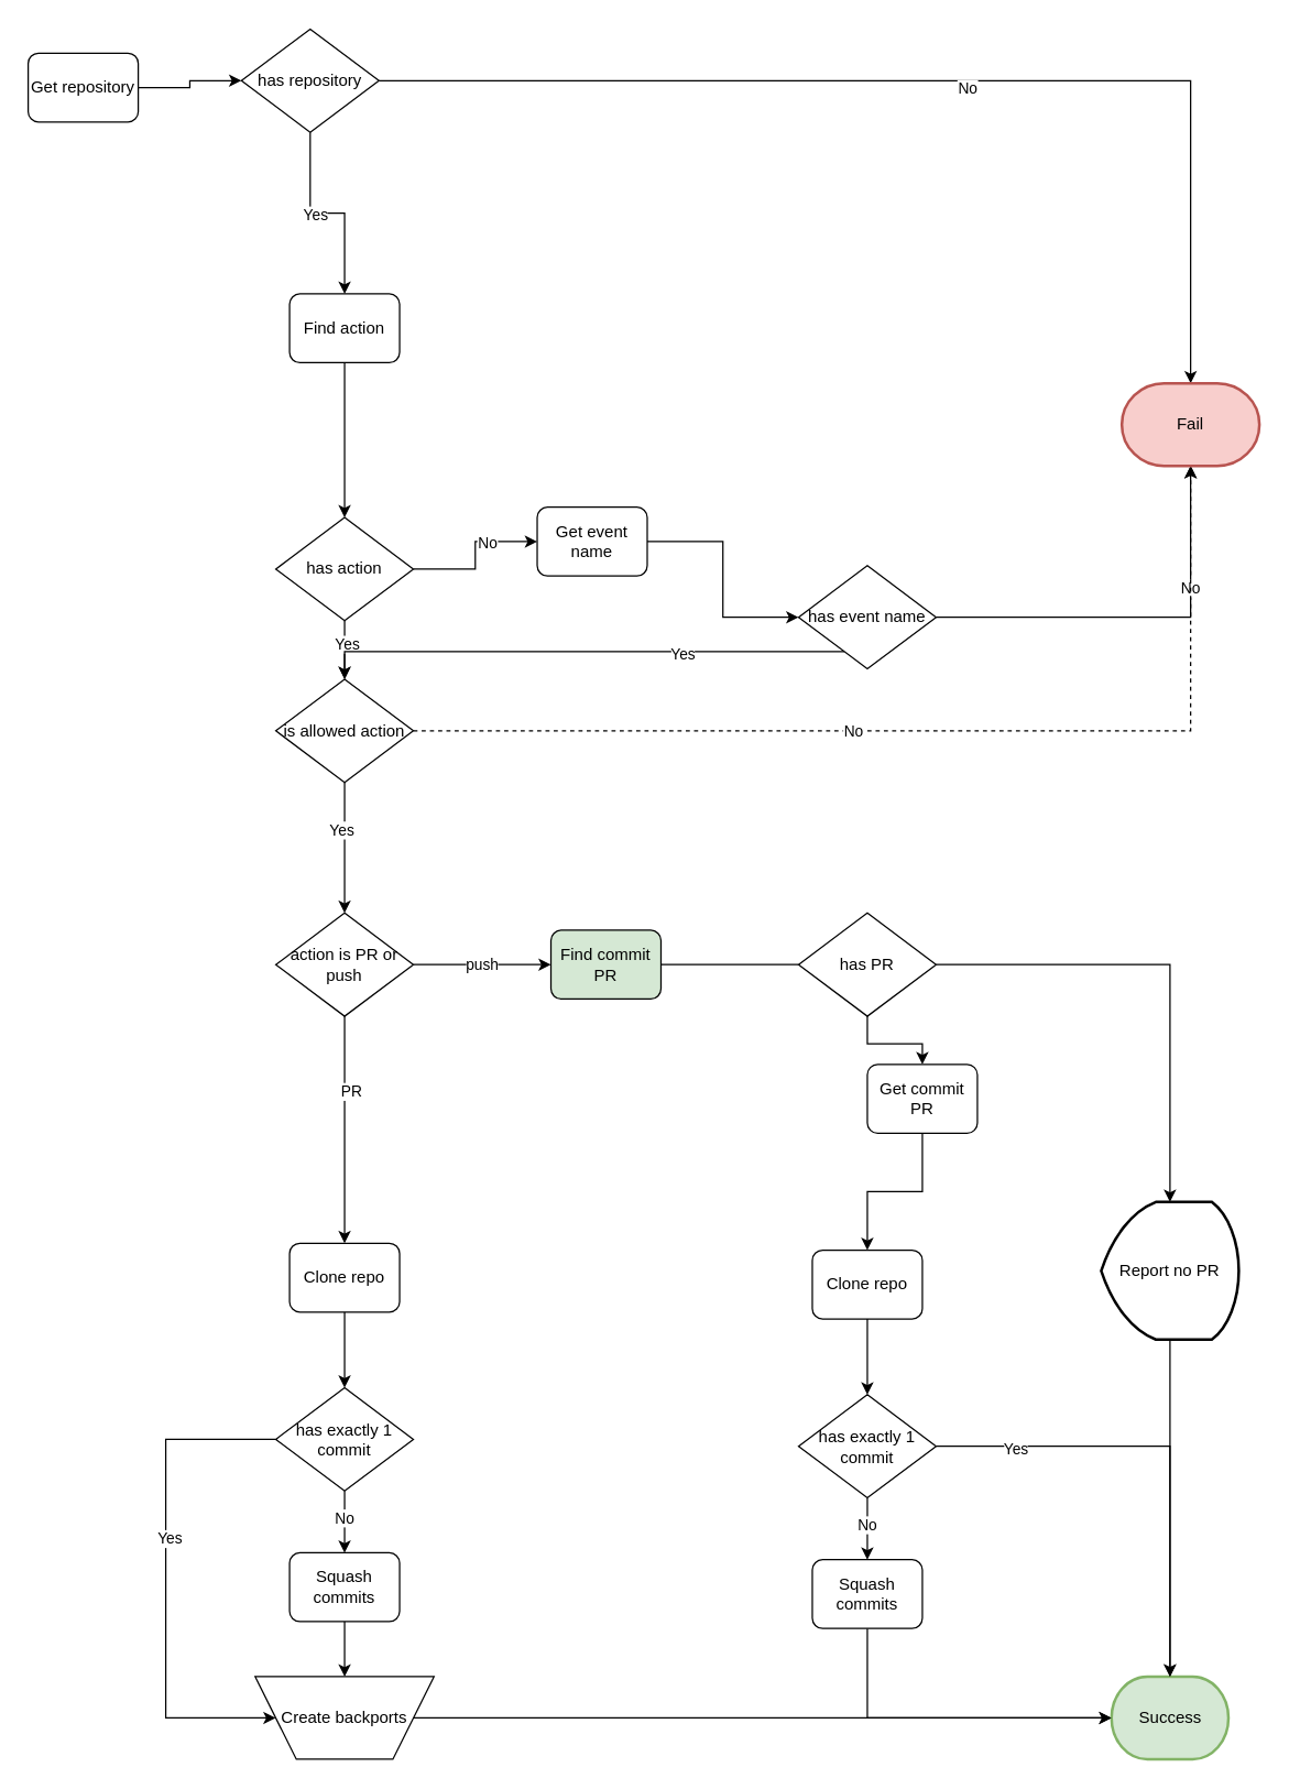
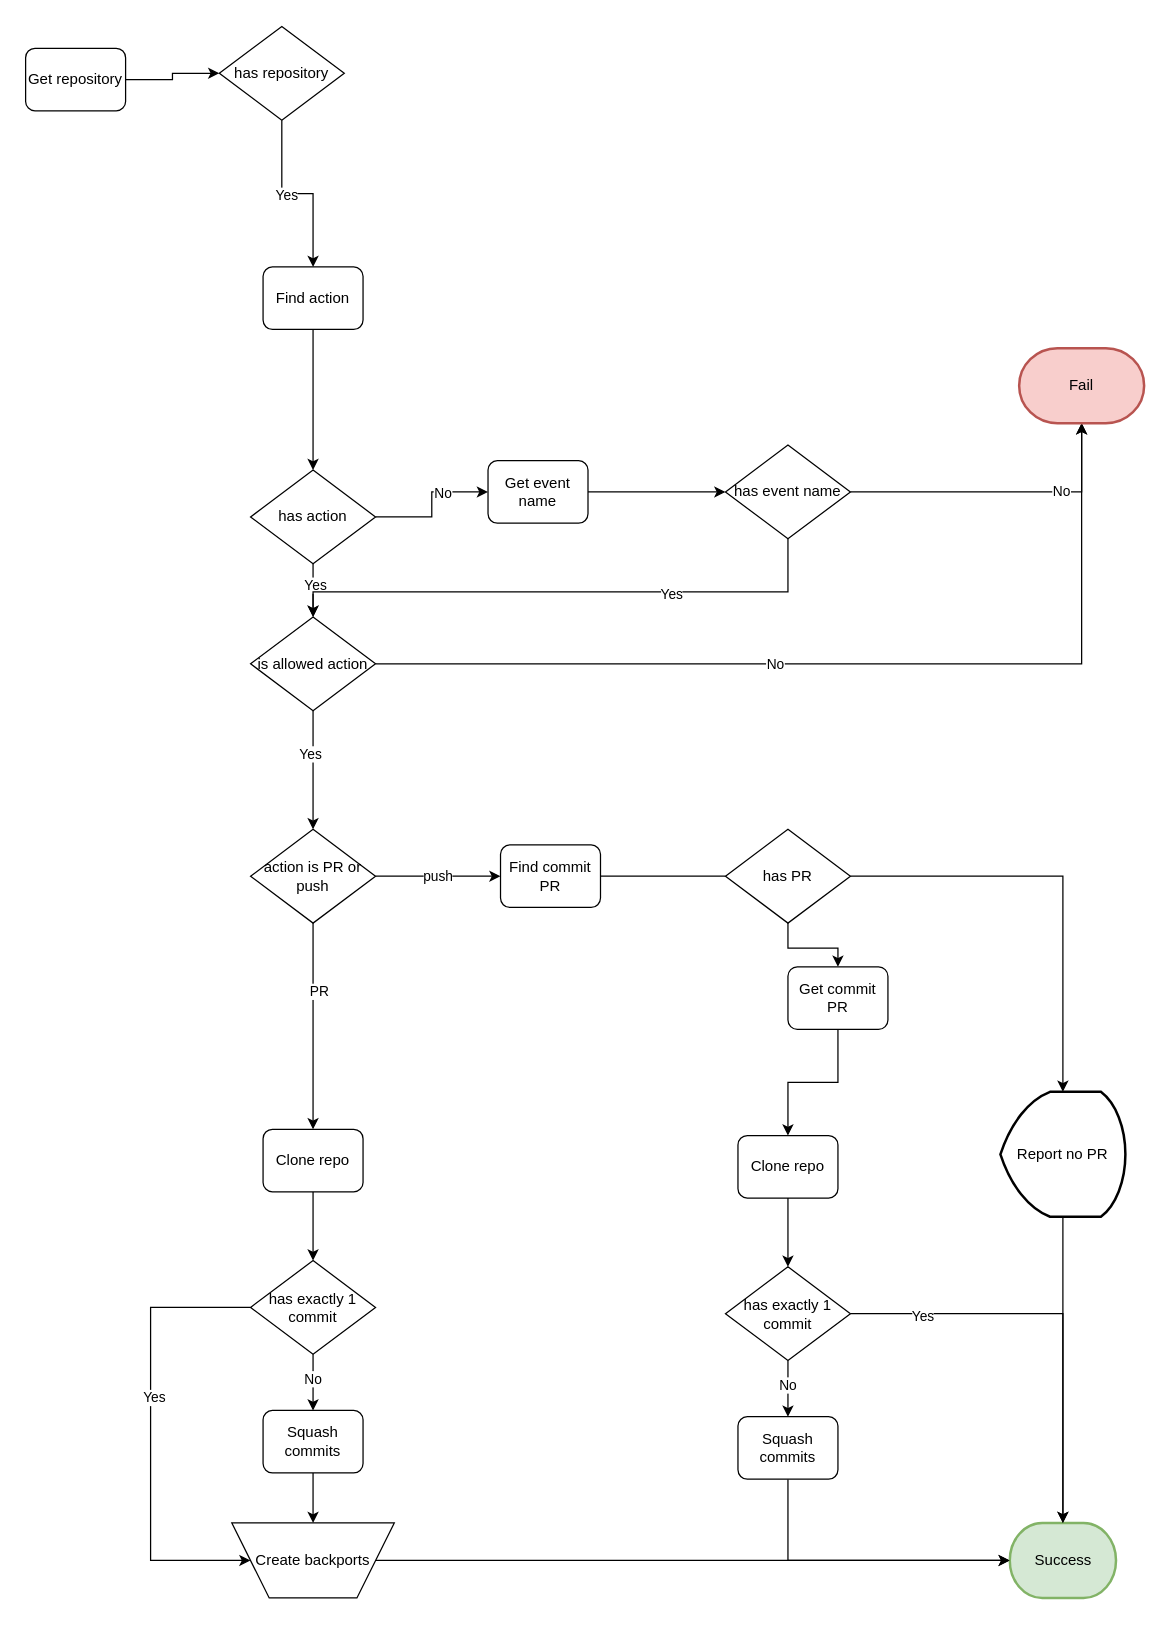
  <mxCell id="0" />
  <mxCell id="1" parent="0" />
  <mxCell id="2" style="edgeStyle=orthogonalEdgeStyle;rounded=0;orthogonalLoop=1;jettySize=auto;html=1;" edge="1" parent="1" source="3" target="8"><mxGeometry relative="1" as="geometry" /></mxCell>
  <mxCell id="3" value="Get repository" style="rounded=1;whiteSpace=wrap;html=1;fillColor=#FFFFFF;" vertex="1" parent="1"><mxGeometry x="20" y="38" width="80" height="50" as="geometry" /></mxCell>
- <mxCell id="4" style="edgeStyle=orthogonalEdgeStyle;rounded=0;orthogonalLoop=1;jettySize=auto;html=1;" edge="1" parent="1" source="8" target="28"><mxGeometry relative="1" as="geometry" /></mxCell>
- <mxCell id="5" value="No" style="edgeLabel;html=1;align=center;verticalAlign=middle;resizable=0;points=[];" vertex="1" connectable="0" parent="4"><mxGeometry x="0.054" y="-5" relative="1" as="geometry"><mxPoint as="offset" /></mxGeometry></mxCell>
  <mxCell id="6" style="edgeStyle=orthogonalEdgeStyle;rounded=0;orthogonalLoop=1;jettySize=auto;html=1;entryX=0.5;entryY=0;entryDx=0;entryDy=0;" edge="1" parent="1" source="8" target="10"><mxGeometry relative="1" as="geometry" /></mxCell>
  <mxCell id="7" value="Yes" style="edgeLabel;html=1;align=center;verticalAlign=middle;resizable=0;points=[];" vertex="1" connectable="0" parent="6"><mxGeometry x="-0.135" y="-1" relative="1" as="geometry"><mxPoint as="offset" /></mxGeometry></mxCell>
  <mxCell id="8" value="has repository" style="rhombus;whiteSpace=wrap;html=1;strokeColor=#000000;fillColor=#FFFFFF;" vertex="1" parent="1"><mxGeometry x="175" y="20.5" width="100" height="75" as="geometry" /></mxCell>
  <mxCell id="9" style="edgeStyle=orthogonalEdgeStyle;rounded=0;orthogonalLoop=1;jettySize=auto;html=1;" edge="1" parent="1" source="10" target="15"><mxGeometry relative="1" as="geometry" /></mxCell>
  <mxCell id="10" value="Find action" style="rounded=1;whiteSpace=wrap;html=1;fillColor=#FFFFFF;" vertex="1" parent="1"><mxGeometry x="210" y="213" width="80" height="50" as="geometry" /></mxCell>
  <mxCell id="11" style="edgeStyle=orthogonalEdgeStyle;rounded=0;orthogonalLoop=1;jettySize=auto;html=1;entryX=0;entryY=0.5;entryDx=0;entryDy=0;" edge="1" parent="1" source="15" target="17"><mxGeometry relative="1" as="geometry" /></mxCell>
  <mxCell id="12" value="No" style="edgeLabel;html=1;align=center;verticalAlign=middle;resizable=0;points=[];" vertex="1" connectable="0" parent="11"><mxGeometry x="0.32" relative="1" as="geometry"><mxPoint as="offset" /></mxGeometry></mxCell>
  <mxCell id="13" style="edgeStyle=orthogonalEdgeStyle;rounded=0;orthogonalLoop=1;jettySize=auto;html=1;" edge="1" parent="1" source="15" target="27"><mxGeometry relative="1" as="geometry" /></mxCell>
  <mxCell id="14" value="Yes" style="edgeLabel;html=1;align=center;verticalAlign=middle;resizable=0;points=[];" vertex="1" connectable="0" parent="13"><mxGeometry x="-0.189" y="1" relative="1" as="geometry"><mxPoint as="offset" /></mxGeometry></mxCell>
  <mxCell id="15" value="has action" style="rhombus;whiteSpace=wrap;html=1;strokeColor=#000000;fillColor=#FFFFFF;" vertex="1" parent="1"><mxGeometry x="200" y="375.5" width="100" height="75" as="geometry" /></mxCell>
  <mxCell id="16" style="edgeStyle=orthogonalEdgeStyle;rounded=0;orthogonalLoop=1;jettySize=auto;html=1;" edge="1" parent="1" source="17" target="22"><mxGeometry relative="1" as="geometry" /></mxCell>
  <mxCell id="17" value="Get event name" style="rounded=1;whiteSpace=wrap;html=1;fillColor=#FFFFFF;" vertex="1" parent="1"><mxGeometry x="390" y="368" width="80" height="50" as="geometry" /></mxCell>
  <mxCell id="18" style="edgeStyle=orthogonalEdgeStyle;rounded=0;orthogonalLoop=1;jettySize=auto;html=1;" edge="1" parent="1" source="22" target="28"><mxGeometry relative="1" as="geometry" /></mxCell>
  <mxCell id="19" value="No" style="edgeLabel;html=1;align=center;verticalAlign=middle;resizable=0;points=[];" vertex="1" connectable="0" parent="18"><mxGeometry x="0.403" y="1" relative="1" as="geometry"><mxPoint as="offset" /></mxGeometry></mxCell>
  <mxCell id="20" style="edgeStyle=orthogonalEdgeStyle;rounded=0;orthogonalLoop=1;jettySize=auto;html=1;" edge="1" parent="1" source="22" target="27"><mxGeometry relative="1" as="geometry"><Array as="points"><mxPoint x="630" y="473" /><mxPoint x="250" y="473" /></Array></mxGeometry></mxCell>
  <mxCell id="21" value="Yes" style="edgeLabel;html=1;align=center;verticalAlign=middle;resizable=0;points=[];" vertex="1" connectable="0" parent="20"><mxGeometry x="-0.384" y="1" relative="1" as="geometry"><mxPoint as="offset" /></mxGeometry></mxCell>
- <mxCell id="22" value="has event name" style="rhombus;whiteSpace=wrap;html=1;strokeColor=#000000;fillColor=#FFFFFF;" vertex="1" parent="1"><mxGeometry x="580" y="410.5" width="100" height="75" as="geometry" /></mxCell>
- <mxCell id="23" style="edgeStyle=orthogonalEdgeStyle;rounded=0;orthogonalLoop=1;jettySize=auto;html=1;dashed=1;" edge="1" parent="1" source="27" target="28"><mxGeometry relative="1" as="geometry" /></mxCell>
+ <mxCell id="22" value="has event name" style="rhombus;whiteSpace=wrap;html=1;strokeColor=#000000;fillColor=#FFFFFF;" vertex="1" parent="1"><mxGeometry x="580" y="355.5" width="100" height="75" as="geometry" /></mxCell>
+ <mxCell id="23" style="edgeStyle=orthogonalEdgeStyle;rounded=0;orthogonalLoop=1;jettySize=auto;html=1;" edge="1" parent="1" source="27" target="28"><mxGeometry relative="1" as="geometry" /></mxCell>
  <mxCell id="24" value="No" style="edgeLabel;html=1;align=center;verticalAlign=middle;resizable=0;points=[];" vertex="1" connectable="0" parent="23"><mxGeometry x="-0.157" relative="1" as="geometry"><mxPoint as="offset" /></mxGeometry></mxCell>
  <mxCell id="25" style="edgeStyle=orthogonalEdgeStyle;rounded=0;orthogonalLoop=1;jettySize=auto;html=1;" edge="1" parent="1" source="27" target="44"><mxGeometry relative="1" as="geometry"><mxPoint x="330" y="673" as="targetPoint" /></mxGeometry></mxCell>
  <mxCell id="26" value="Yes" style="edgeLabel;html=1;align=center;verticalAlign=middle;resizable=0;points=[];" vertex="1" connectable="0" parent="25"><mxGeometry x="-0.281" y="-3" relative="1" as="geometry"><mxPoint as="offset" /></mxGeometry></mxCell>
  <mxCell id="27" value="is allowed action" style="rhombus;whiteSpace=wrap;html=1;strokeColor=#000000;fillColor=#FFFFFF;" vertex="1" parent="1"><mxGeometry x="200" y="493" width="100" height="75" as="geometry" /></mxCell>
  <mxCell id="28" value="Fail" style="strokeWidth=2;html=1;shape=mxgraph.flowchart.terminator;whiteSpace=wrap;fillColor=#f8cecc;strokeColor=#b85450;" vertex="1" parent="1"><mxGeometry x="815" y="278" width="100" height="60" as="geometry" /></mxCell>
  <mxCell id="29" style="edgeStyle=orthogonalEdgeStyle;rounded=0;orthogonalLoop=1;jettySize=auto;html=1;" edge="1" parent="1" source="30" target="37"><mxGeometry relative="1" as="geometry" /></mxCell>
  <mxCell id="30" value="Clone repo" style="rounded=1;whiteSpace=wrap;html=1;fillColor=#FFFFFF;" vertex="1" parent="1"><mxGeometry x="210" y="903" width="80" height="50" as="geometry" /></mxCell>
  <mxCell id="31" style="edgeStyle=orthogonalEdgeStyle;rounded=0;orthogonalLoop=1;jettySize=auto;html=1;" edge="1" parent="1" source="32" target="39"><mxGeometry relative="1" as="geometry" /></mxCell>
  <mxCell id="32" value="Squash commits" style="rounded=1;whiteSpace=wrap;html=1;fillColor=#FFFFFF;" vertex="1" parent="1"><mxGeometry x="210" y="1128" width="80" height="50" as="geometry" /></mxCell>
  <mxCell id="33" style="edgeStyle=orthogonalEdgeStyle;rounded=0;orthogonalLoop=1;jettySize=auto;html=1;" edge="1" parent="1" source="37" target="32"><mxGeometry relative="1" as="geometry" /></mxCell>
  <mxCell id="34" value="No" style="edgeLabel;html=1;align=center;verticalAlign=middle;resizable=0;points=[];" vertex="1" connectable="0" parent="33"><mxGeometry x="-0.156" y="-1" relative="1" as="geometry"><mxPoint as="offset" /></mxGeometry></mxCell>
  <mxCell id="35" style="edgeStyle=orthogonalEdgeStyle;rounded=0;orthogonalLoop=1;jettySize=auto;html=1;" edge="1" parent="1" source="37" target="39"><mxGeometry relative="1" as="geometry"><Array as="points"><mxPoint x="120" y="1045.5" /><mxPoint x="120" y="1248" /></Array></mxGeometry></mxCell>
  <mxCell id="36" value="Yes" style="edgeLabel;html=1;align=center;verticalAlign=middle;resizable=0;points=[];" vertex="1" connectable="0" parent="35"><mxGeometry x="-0.163" y="2" relative="1" as="geometry"><mxPoint as="offset" /></mxGeometry></mxCell>
  <mxCell id="37" value="has exactly 1 commit" style="rhombus;whiteSpace=wrap;html=1;strokeColor=#000000;fillColor=#FFFFFF;" vertex="1" parent="1"><mxGeometry x="200" y="1008" width="100" height="75" as="geometry" /></mxCell>
  <mxCell id="38" style="edgeStyle=orthogonalEdgeStyle;rounded=0;orthogonalLoop=1;jettySize=auto;html=1;" edge="1" parent="1" source="39" target="40"><mxGeometry relative="1" as="geometry" /></mxCell>
  <mxCell id="39" value="Create backports" style="verticalLabelPosition=middle;verticalAlign=middle;html=1;shape=trapezoid;perimeter=trapezoidPerimeter;whiteSpace=wrap;size=0.23;arcSize=10;flipV=1;labelPosition=center;align=center;strokeColor=#000000;fillColor=#FFFFFF;" vertex="1" parent="1"><mxGeometry x="185" y="1218" width="130" height="60" as="geometry" /></mxCell>
  <mxCell id="40" value="Success" style="strokeWidth=2;html=1;shape=mxgraph.flowchart.terminator;whiteSpace=wrap;fillColor=#d5e8d4;strokeColor=#82b366;" vertex="1" parent="1"><mxGeometry x="807.5" y="1218" width="85" height="60" as="geometry" /></mxCell>
  <mxCell id="41" style="edgeStyle=orthogonalEdgeStyle;rounded=0;orthogonalLoop=1;jettySize=auto;html=1;entryX=0.5;entryY=0;entryDx=0;entryDy=0;" edge="1" parent="1" source="44" target="30"><mxGeometry relative="1" as="geometry" /></mxCell>
  <mxCell id="42" value="PR" style="edgeLabel;html=1;align=center;verticalAlign=middle;resizable=0;points=[];" vertex="1" connectable="0" parent="41"><mxGeometry x="-0.347" y="4" relative="1" as="geometry"><mxPoint as="offset" /></mxGeometry></mxCell>
  <mxCell id="43" value="push" style="edgeStyle=orthogonalEdgeStyle;rounded=0;orthogonalLoop=1;jettySize=auto;html=1;" edge="1" parent="1" source="44" target="54"><mxGeometry relative="1" as="geometry"><mxPoint x="400" y="700.5" as="targetPoint" /></mxGeometry></mxCell>
  <mxCell id="44" value="action is PR or push" style="rhombus;whiteSpace=wrap;html=1;strokeColor=#000000;fillColor=#FFFFFF;" vertex="1" parent="1"><mxGeometry x="200" y="663" width="100" height="75" as="geometry" /></mxCell>
  <mxCell id="45" style="edgeStyle=orthogonalEdgeStyle;rounded=0;orthogonalLoop=1;jettySize=auto;html=1;" edge="1" parent="1" source="46" target="53"><mxGeometry relative="1" as="geometry" /></mxCell>
  <mxCell id="46" value="Clone repo" style="rounded=1;whiteSpace=wrap;html=1;fillColor=#FFFFFF;" vertex="1" parent="1"><mxGeometry x="590" y="908" width="80" height="50" as="geometry" /></mxCell>
  <mxCell id="47" style="edgeStyle=orthogonalEdgeStyle;rounded=0;orthogonalLoop=1;jettySize=auto;html=1;" edge="1" parent="1" source="48" target="40"><mxGeometry relative="1" as="geometry"><Array as="points"><mxPoint x="630" y="1248" /></Array></mxGeometry></mxCell>
  <mxCell id="48" value="Squash commits" style="rounded=1;whiteSpace=wrap;html=1;fillColor=#FFFFFF;" vertex="1" parent="1"><mxGeometry x="590" y="1133" width="80" height="50" as="geometry" /></mxCell>
  <mxCell id="49" style="edgeStyle=orthogonalEdgeStyle;rounded=0;orthogonalLoop=1;jettySize=auto;html=1;" edge="1" parent="1" source="53" target="48"><mxGeometry relative="1" as="geometry" /></mxCell>
  <mxCell id="50" value="No" style="edgeLabel;html=1;align=center;verticalAlign=middle;resizable=0;points=[];" vertex="1" connectable="0" parent="49"><mxGeometry x="-0.156" y="-1" relative="1" as="geometry"><mxPoint as="offset" /></mxGeometry></mxCell>
  <mxCell id="51" style="edgeStyle=orthogonalEdgeStyle;rounded=0;orthogonalLoop=1;jettySize=auto;html=1;" edge="1" parent="1" source="53" target="40"><mxGeometry relative="1" as="geometry" /></mxCell>
  <mxCell id="52" value="Yes" style="edgeLabel;html=1;align=center;verticalAlign=middle;resizable=0;points=[];" vertex="1" connectable="0" parent="51"><mxGeometry x="-0.662" y="-2" relative="1" as="geometry"><mxPoint as="offset" /></mxGeometry></mxCell>
  <mxCell id="53" value="has exactly 1 commit" style="rhombus;whiteSpace=wrap;html=1;strokeColor=#000000;fillColor=#FFFFFF;" vertex="1" parent="1"><mxGeometry x="580" y="1013" width="100" height="75" as="geometry" /></mxCell>
- <mxCell id="54" value="Find commit PR" style="rounded=1;whiteSpace=wrap;html=1;fillColor=#d5e8d4;" vertex="1" parent="1"><mxGeometry x="400" y="675.5" width="80" height="50" as="geometry" /></mxCell>
+ <mxCell id="54" value="Find commit PR" style="rounded=1;whiteSpace=wrap;html=1;fillColor=#FFFFFF;" vertex="1" parent="1"><mxGeometry x="400" y="675.5" width="80" height="50" as="geometry" /></mxCell>
  <mxCell id="55" style="edgeStyle=orthogonalEdgeStyle;rounded=0;orthogonalLoop=1;jettySize=auto;html=1;" edge="1" parent="1" source="57" target="60"><mxGeometry relative="1" as="geometry"><mxPoint x="850" y="903" as="targetPoint" /></mxGeometry></mxCell>
  <mxCell id="56" style="edgeStyle=orthogonalEdgeStyle;rounded=0;orthogonalLoop=1;jettySize=auto;html=1;" edge="1" parent="1" source="57" target="62"><mxGeometry relative="1" as="geometry" /></mxCell>
  <mxCell id="57" value="has PR" style="rhombus;whiteSpace=wrap;html=1;strokeColor=#000000;fillColor=#FFFFFF;" vertex="1" parent="1"><mxGeometry x="580" y="663" width="100" height="75" as="geometry" /></mxCell>
  <mxCell id="58" value="" style="edgeStyle=orthogonalEdgeStyle;rounded=0;orthogonalLoop=1;jettySize=auto;html=1;endArrow=none;" edge="1" parent="1" source="54" target="57"><mxGeometry relative="1" as="geometry"><mxPoint x="670" y="700.5" as="targetPoint" /><mxPoint x="480" y="700.5" as="sourcePoint" /></mxGeometry></mxCell>
  <mxCell id="59" style="edgeStyle=orthogonalEdgeStyle;rounded=0;orthogonalLoop=1;jettySize=auto;html=1;" edge="1" parent="1" source="60" target="40"><mxGeometry relative="1" as="geometry" /></mxCell>
  <mxCell id="60" value="Report no PR" style="strokeWidth=2;html=1;shape=mxgraph.flowchart.display;whiteSpace=wrap;fillColor=#FFFFFF;" vertex="1" parent="1"><mxGeometry x="800" y="873" width="100" height="100" as="geometry" /></mxCell>
  <mxCell id="61" style="edgeStyle=orthogonalEdgeStyle;rounded=0;orthogonalLoop=1;jettySize=auto;html=1;entryX=0.5;entryY=0;entryDx=0;entryDy=0;" edge="1" parent="1" source="62" target="46"><mxGeometry relative="1" as="geometry" /></mxCell>
  <mxCell id="62" value="Get commit PR" style="rounded=1;whiteSpace=wrap;html=1;fillColor=#FFFFFF;" vertex="1" parent="1"><mxGeometry x="630" y="773" width="80" height="50" as="geometry" /></mxCell>
